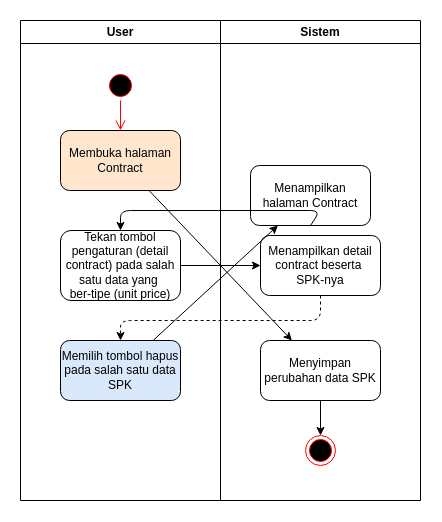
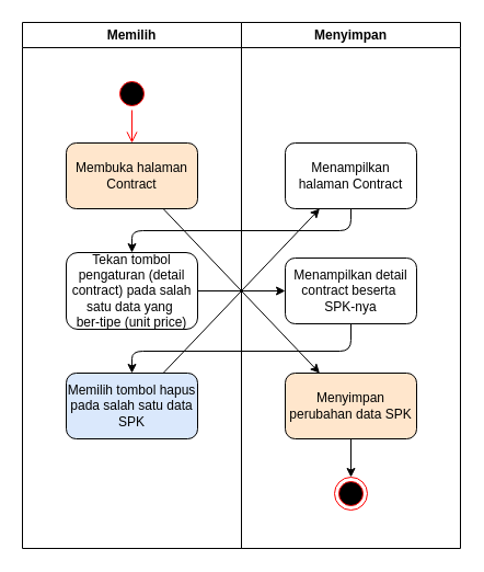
  <mxCell id="0" />
  <mxCell id="1" parent="0" />
- <mxCell id="2" value="User" style="swimlane;whiteSpace=wrap;html=1;" vertex="1" parent="1"><mxGeometry x="20" y="20" width="200" height="480" as="geometry" /></mxCell>
+ <mxCell id="2" value="Memilih" style="swimlane;whiteSpace=wrap;html=1;" vertex="1" parent="1"><mxGeometry x="20" y="20" width="200" height="480" as="geometry" /></mxCell>
  <mxCell id="3" value="" style="ellipse;html=1;shape=startState;fillColor=#000000;strokeColor=#ff0000;" vertex="1" parent="2"><mxGeometry x="85" y="50" width="30" height="30" as="geometry" /></mxCell>
  <mxCell id="4" value="Membuka halaman Contract" style="rounded=1;whiteSpace=wrap;html=1;fillColor=#ffe6cc;" vertex="1" parent="2"><mxGeometry x="40" y="110" width="120" height="60" as="geometry" /></mxCell>
  <mxCell id="5" value="" style="edgeStyle=orthogonalEdgeStyle;html=1;verticalAlign=bottom;endArrow=open;endSize=8;strokeColor=#ff0000;entryX=0.5;entryY=0;entryDx=0;entryDy=0;" edge="1" parent="2" source="3" target="4"><mxGeometry relative="1" as="geometry"><mxPoint x="100" y="110" as="targetPoint" /></mxGeometry></mxCell>
  <mxCell id="6" value="Tekan tombol pengaturan (detail contract) pada salah satu data yang&amp;nbsp;&lt;div&gt;ber-tipe (unit price)&lt;/div&gt;" style="rounded=1;whiteSpace=wrap;html=1;" vertex="1" parent="2"><mxGeometry x="40" y="210" width="120" height="70" as="geometry" /></mxCell>
  <mxCell id="7" value="Memilih tombol hapus pada salah satu data SPK" style="rounded=1;whiteSpace=wrap;html=1;fillColor=#dae8fc;" vertex="1" parent="2"><mxGeometry x="40" y="320" width="120" height="60" as="geometry" /></mxCell>
- <mxCell id="8" value="Sistem" style="swimlane;whiteSpace=wrap;html=1;" vertex="1" parent="1"><mxGeometry x="220" y="20" width="200" height="480" as="geometry" /></mxCell>
- <mxCell id="9" value="Menampilkan halaman Contract" style="rounded=1;whiteSpace=wrap;html=1;" vertex="1" parent="8"><mxGeometry x="30" y="145" width="120" height="60" as="geometry" /></mxCell>
+ <mxCell id="8" value="Menyimpan" style="swimlane;whiteSpace=wrap;html=1;" vertex="1" parent="1"><mxGeometry x="220" y="20" width="200" height="480" as="geometry" /></mxCell>
+ <mxCell id="9" value="Menampilkan halaman Contract" style="rounded=1;whiteSpace=wrap;html=1;" vertex="1" parent="8"><mxGeometry x="40" y="110" width="120" height="60" as="geometry" /></mxCell>
  <mxCell id="10" value="Menampilkan detail contract beserta&amp;nbsp;&lt;div&gt;SPK-nya&lt;/div&gt;" style="rounded=1;whiteSpace=wrap;html=1;" vertex="1" parent="8"><mxGeometry x="40" y="215" width="120" height="60" as="geometry" /></mxCell>
- <mxCell id="11" value="Menyimpan perubahan data SPK" style="rounded=1;whiteSpace=wrap;html=1;" vertex="1" parent="8"><mxGeometry x="40" y="320" width="120" height="60" as="geometry" /></mxCell>
+ <mxCell id="11" value="Menyimpan perubahan data SPK" style="rounded=1;whiteSpace=wrap;html=1;fillColor=#ffe6cc;" vertex="1" parent="8"><mxGeometry x="40" y="320" width="120" height="60" as="geometry" /></mxCell>
  <mxCell id="12" value="" style="edgeStyle=none;html=1;exitX=0.5;exitY=1;exitDx=0;exitDy=0;entryX=0.5;entryY=0;entryDx=0;entryDy=0;" edge="1" parent="8" source="11" target="13"><mxGeometry relative="1" as="geometry"><mxPoint x="99.8" y="390" as="sourcePoint" /><mxPoint x="99.8" y="420" as="targetPoint" /></mxGeometry></mxCell>
  <mxCell id="13" value="" style="ellipse;html=1;shape=endState;fillColor=#000000;strokeColor=#ff0000;" vertex="1" parent="8"><mxGeometry x="85" y="415" width="30" height="30" as="geometry" /></mxCell>
  <mxCell id="14" value="" style="edgeStyle=none;html=1;" edge="1" parent="1" source="4" target="11"><mxGeometry relative="1" as="geometry" /></mxCell>
  <mxCell id="15" value="" style="edgeStyle=none;html=1;entryX=0.5;entryY=0;entryDx=0;entryDy=0;exitX=0.5;exitY=1;exitDx=0;exitDy=0;" edge="1" parent="1" source="9" target="6"><mxGeometry relative="1" as="geometry"><Array as="points"><mxPoint x="320" y="210" /><mxPoint x="120" y="210" /></Array></mxGeometry></mxCell>
  <mxCell id="16" value="" style="edgeStyle=none;html=1;" edge="1" parent="1" source="6" target="10"><mxGeometry relative="1" as="geometry" /></mxCell>
- <mxCell id="17" value="" style="edgeStyle=none;html=1;entryX=0.5;entryY=0;entryDx=0;entryDy=0;exitX=0.5;exitY=1;exitDx=0;exitDy=0;dashed=1;" edge="1" parent="1" source="10" target="7"><mxGeometry relative="1" as="geometry"><Array as="points"><mxPoint x="320" y="320" /><mxPoint x="120" y="320" /></Array></mxGeometry></mxCell>
+ <mxCell id="17" value="" style="edgeStyle=none;html=1;entryX=0.5;entryY=0;entryDx=0;entryDy=0;exitX=0.5;exitY=1;exitDx=0;exitDy=0;" edge="1" parent="1" source="10" target="7"><mxGeometry relative="1" as="geometry"><Array as="points"><mxPoint x="320" y="320" /><mxPoint x="120" y="320" /></Array></mxGeometry></mxCell>
  <mxCell id="18" value="" style="edgeStyle=none;html=1;" edge="1" parent="1" source="7" target="9"><mxGeometry relative="1" as="geometry" /></mxCell>
